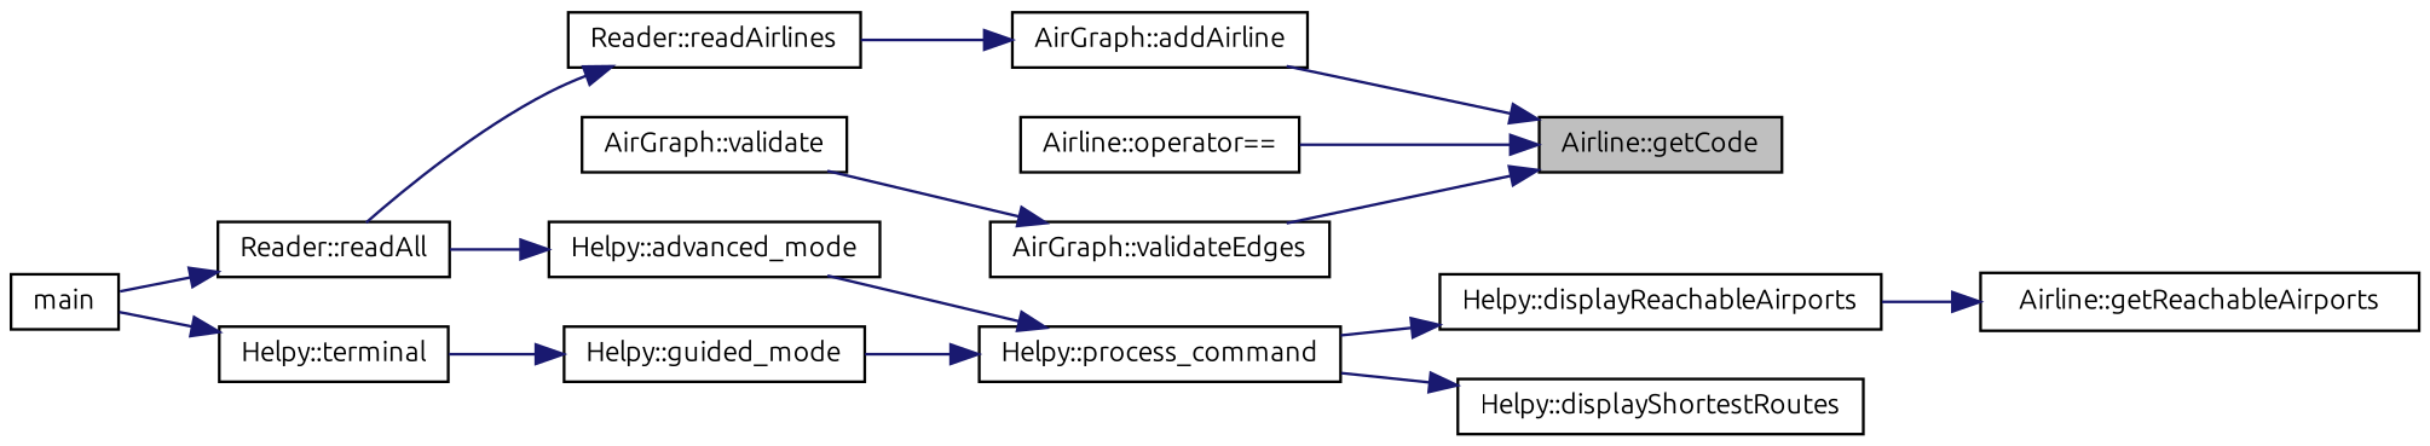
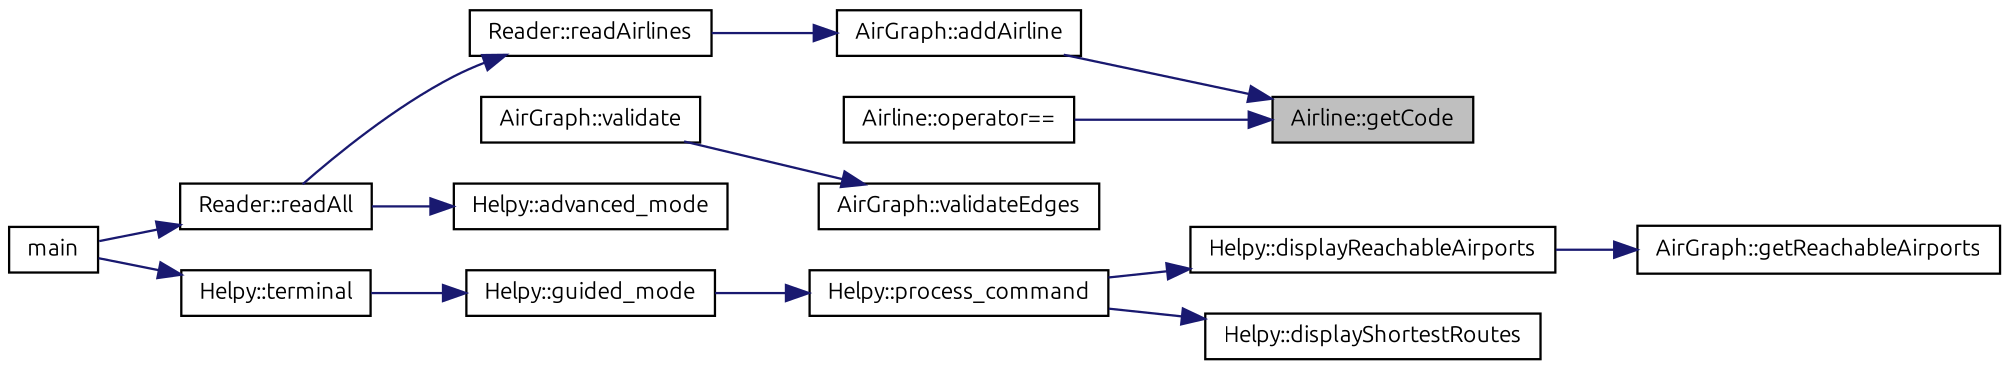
  digraph {
    fontname=Ubuntu
    rankdir=RL
    node [color=black fillcolor=white fontname=Ubuntu fontsize=10 shape=record style=filled]
    edge [color=midnightblue dir=back fontname=Ubuntu fontsize=10 labelfontname=Helvetica labelfontsize=10 style=solid]
    n1 [fillcolor=grey75 fontcolor=black height=0.2 label="Airline::getCode" width=0.4]
    n2 [height=0.2 label="AirGraph::addAirline" width=0.4]
    n3 [height=0.2 label="Airline::operator==" width=0.4]
    n4 [height=0.2 label="AirGraph::validateEdges" width=0.4]
    n5 [height=0.2 label="Reader::readAirlines" width=0.4]
    n6 [height=0.2 label="AirGraph::validate" width=0.4]
    n7 [height=0.2 label="Reader::readAll" width=0.4]
    n8 [height=0.2 label=main width=0.4]
-   n9 [height=0.2 label="Airline::getReachableAirports" width=0.4]
+   n9 [height=0.2 label="AirGraph::getReachableAirports" width=0.4]
    n10 [height=0.2 label="Helpy::displayReachableAirports" width=0.4]
    n11 [height=0.2 label="Helpy::displayShortestRoutes" width=0.4]
    n12 [height=0.2 label="Helpy::process_command" width=0.4]
    n13 [height=0.2 label="Helpy::advanced_mode" width=0.4]
    n14 [height=0.2 label="Helpy::guided_mode" width=0.4]
    n15 [height=0.2 label="Helpy::terminal" width=0.4]
    n1 -> n2
    n1 -> n3
-   n1 -> n4
    n2 -> n5
    n4 -> n6
    n5 -> n7
    n7 -> n8
    n9 -> n10
    n10 -> n12
    n11 -> n12
-   n12 -> n13
    n12 -> n14
    n13 -> n7
    n14 -> n15
    n15 -> n8
  }
